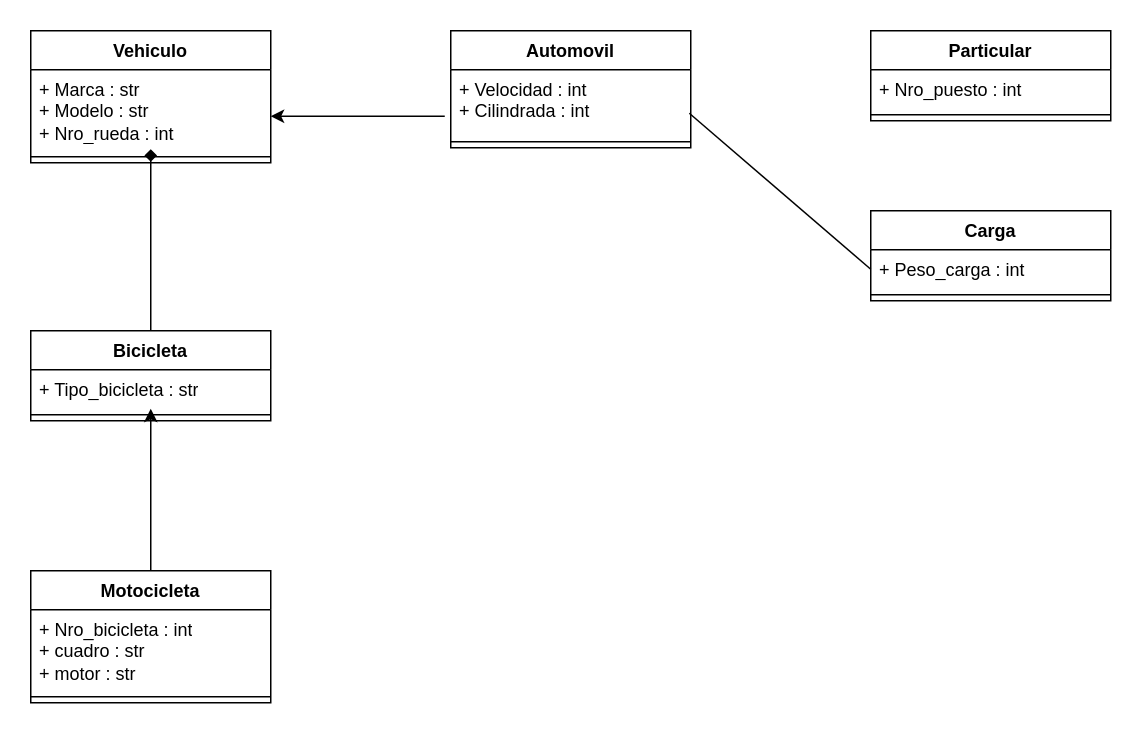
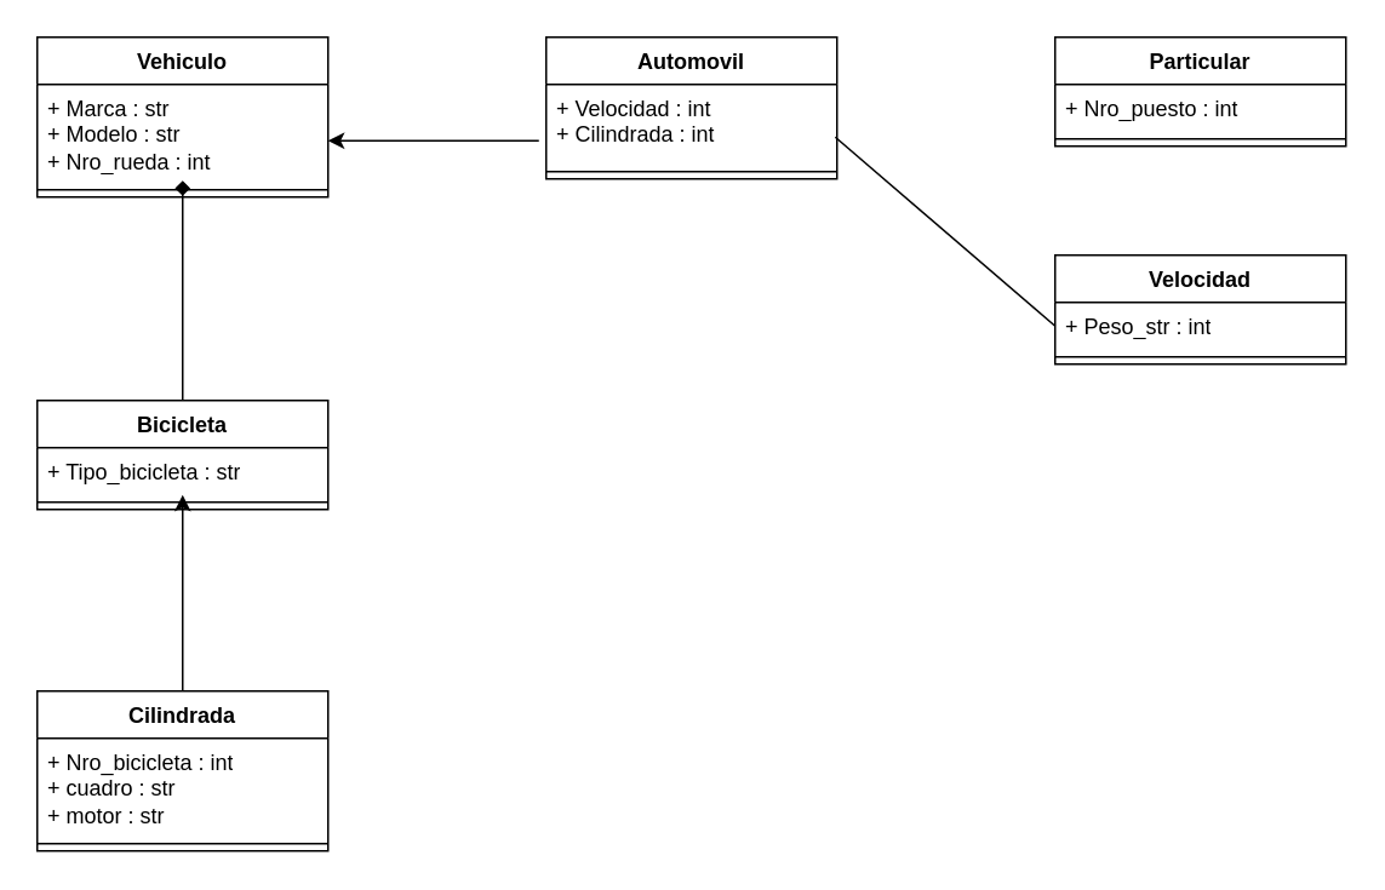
  <mxCell id="0" />
  <mxCell id="1" parent="0" />
  <mxCell id="2" value="Vehiculo" style="swimlane;fontStyle=1;align=center;verticalAlign=top;childLayout=stackLayout;horizontal=1;startSize=26;horizontalStack=0;resizeParent=1;resizeParentMax=0;resizeLast=0;collapsible=1;marginBottom=0;whiteSpace=wrap;html=1;" parent="1" vertex="1"><mxGeometry x="20" y="20" width="160" height="88" as="geometry" /></mxCell>
  <mxCell id="3" value="+ Marca : str&lt;div&gt;+ Modelo : str&lt;/div&gt;&lt;div&gt;+ Nro_rueda : int&lt;/div&gt;" style="text;strokeColor=none;fillColor=none;align=left;verticalAlign=top;spacingLeft=4;spacingRight=4;overflow=hidden;rotatable=0;points=[[0,0.5],[1,0.5]];portConstraint=eastwest;whiteSpace=wrap;html=1;" parent="2" vertex="1"><mxGeometry y="26" width="160" height="54" as="geometry" /></mxCell>
  <mxCell id="4" value="" style="line;strokeWidth=1;fillColor=none;align=left;verticalAlign=middle;spacingTop=-1;spacingLeft=3;spacingRight=3;rotatable=0;labelPosition=right;points=[];portConstraint=eastwest;strokeColor=inherit;" parent="2" vertex="1"><mxGeometry y="80" width="160" height="8" as="geometry" /></mxCell>
  <mxCell id="5" value="Automovil" style="swimlane;fontStyle=1;align=center;verticalAlign=top;childLayout=stackLayout;horizontal=1;startSize=26;horizontalStack=0;resizeParent=1;resizeParentMax=0;resizeLast=0;collapsible=1;marginBottom=0;whiteSpace=wrap;html=1;" parent="1" vertex="1"><mxGeometry x="300" y="20" width="160" height="78" as="geometry" /></mxCell>
  <mxCell id="6" value="+ Velocidad : int&lt;div&gt;+ Cilindrada : int&lt;/div&gt;" style="text;strokeColor=none;fillColor=none;align=left;verticalAlign=top;spacingLeft=4;spacingRight=4;overflow=hidden;rotatable=0;points=[[0,0.5],[1,0.5]];portConstraint=eastwest;whiteSpace=wrap;html=1;" parent="5" vertex="1"><mxGeometry y="26" width="160" height="44" as="geometry" /></mxCell>
  <mxCell id="7" value="" style="line;strokeWidth=1;fillColor=none;align=left;verticalAlign=middle;spacingTop=-1;spacingLeft=3;spacingRight=3;rotatable=0;labelPosition=right;points=[];portConstraint=eastwest;strokeColor=inherit;" parent="5" vertex="1"><mxGeometry y="70" width="160" height="8" as="geometry" /></mxCell>
  <mxCell id="8" value="" style="endArrow=classic;html=1;rounded=0;exitX=-0.025;exitY=0.705;exitDx=0;exitDy=0;exitPerimeter=0;" parent="1" source="6" edge="1"><mxGeometry width="50" height="50" relative="1" as="geometry"><mxPoint x="280" y="90" as="sourcePoint" /><mxPoint x="180" y="77" as="targetPoint" /></mxGeometry></mxCell>
  <mxCell id="9" value="Particular" style="swimlane;fontStyle=1;align=center;verticalAlign=top;childLayout=stackLayout;horizontal=1;startSize=26;horizontalStack=0;resizeParent=1;resizeParentMax=0;resizeLast=0;collapsible=1;marginBottom=0;whiteSpace=wrap;html=1;" vertex="1" parent="1"><mxGeometry x="580" y="20" width="160" height="60" as="geometry" /></mxCell>
  <mxCell id="10" value="+ Nro_puesto : int" style="text;strokeColor=none;fillColor=none;align=left;verticalAlign=top;spacingLeft=4;spacingRight=4;overflow=hidden;rotatable=0;points=[[0,0.5],[1,0.5]];portConstraint=eastwest;whiteSpace=wrap;html=1;" vertex="1" parent="9"><mxGeometry y="26" width="160" height="26" as="geometry" /></mxCell>
  <mxCell id="11" value="" style="line;strokeWidth=1;fillColor=none;align=left;verticalAlign=middle;spacingTop=-1;spacingLeft=3;spacingRight=3;rotatable=0;labelPosition=right;points=[];portConstraint=eastwest;strokeColor=inherit;" vertex="1" parent="9"><mxGeometry y="52" width="160" height="8" as="geometry" /></mxCell>
- <mxCell id="12" value="Carga" style="swimlane;fontStyle=1;align=center;verticalAlign=top;childLayout=stackLayout;horizontal=1;startSize=26;horizontalStack=0;resizeParent=1;resizeParentMax=0;resizeLast=0;collapsible=1;marginBottom=0;whiteSpace=wrap;html=1;" vertex="1" parent="1"><mxGeometry x="580" y="140" width="160" height="60" as="geometry" /></mxCell>
- <mxCell id="13" value="+ Peso_carga : int" style="text;strokeColor=none;fillColor=none;align=left;verticalAlign=top;spacingLeft=4;spacingRight=4;overflow=hidden;rotatable=0;points=[[0,0.5],[1,0.5]];portConstraint=eastwest;whiteSpace=wrap;html=1;" vertex="1" parent="12"><mxGeometry y="26" width="160" height="26" as="geometry" /></mxCell>
+ <mxCell id="12" value="Velocidad" style="swimlane;fontStyle=1;align=center;verticalAlign=top;childLayout=stackLayout;horizontal=1;startSize=26;horizontalStack=0;resizeParent=1;resizeParentMax=0;resizeLast=0;collapsible=1;marginBottom=0;whiteSpace=wrap;html=1;" vertex="1" parent="1"><mxGeometry x="580" y="140" width="160" height="60" as="geometry" /></mxCell>
+ <mxCell id="13" value="+ Peso_str : int" style="text;strokeColor=none;fillColor=none;align=left;verticalAlign=top;spacingLeft=4;spacingRight=4;overflow=hidden;rotatable=0;points=[[0,0.5],[1,0.5]];portConstraint=eastwest;whiteSpace=wrap;html=1;" vertex="1" parent="12"><mxGeometry y="26" width="160" height="26" as="geometry" /></mxCell>
  <mxCell id="14" value="" style="line;strokeWidth=1;fillColor=none;align=left;verticalAlign=middle;spacingTop=-1;spacingLeft=3;spacingRight=3;rotatable=0;labelPosition=right;points=[];portConstraint=eastwest;strokeColor=inherit;" vertex="1" parent="12"><mxGeometry y="52" width="160" height="8" as="geometry" /></mxCell>
  <mxCell id="15" value="" style="endArrow=none;html=1;rounded=0;exitX=0;exitY=0.5;exitDx=0;exitDy=0;entryX=0.994;entryY=0.659;entryDx=0;entryDy=0;entryPerimeter=0;" edge="1" parent="1" source="13" target="6"><mxGeometry width="50" height="50" relative="1" as="geometry"><mxPoint x="540" y="130" as="sourcePoint" /><mxPoint x="460" y="70" as="targetPoint" /></mxGeometry></mxCell>
  <mxCell id="16" value="Bicicleta" style="swimlane;fontStyle=1;align=center;verticalAlign=top;childLayout=stackLayout;horizontal=1;startSize=26;horizontalStack=0;resizeParent=1;resizeParentMax=0;resizeLast=0;collapsible=1;marginBottom=0;whiteSpace=wrap;html=1;" vertex="1" parent="1"><mxGeometry x="20" y="220" width="160" height="60" as="geometry" /></mxCell>
  <mxCell id="17" value="+ Tipo_bicicleta : str" style="text;strokeColor=none;fillColor=none;align=left;verticalAlign=top;spacingLeft=4;spacingRight=4;overflow=hidden;rotatable=0;points=[[0,0.5],[1,0.5]];portConstraint=eastwest;whiteSpace=wrap;html=1;" vertex="1" parent="16"><mxGeometry y="26" width="160" height="26" as="geometry" /></mxCell>
  <mxCell id="18" value="" style="line;strokeWidth=1;fillColor=none;align=left;verticalAlign=middle;spacingTop=-1;spacingLeft=3;spacingRight=3;rotatable=0;labelPosition=right;points=[];portConstraint=eastwest;strokeColor=inherit;" vertex="1" parent="16"><mxGeometry y="52" width="160" height="8" as="geometry" /></mxCell>
  <mxCell id="19" value="" style="endArrow=diamond;html=1;rounded=0;entryX=0.5;entryY=0.981;entryDx=0;entryDy=0;entryPerimeter=0;" edge="1" parent="1" source="16" target="3"><mxGeometry width="50" height="50" relative="1" as="geometry"><mxPoint x="90" y="195" as="sourcePoint" /><mxPoint x="140" y="145" as="targetPoint" /></mxGeometry></mxCell>
- <mxCell id="20" value="Motocicleta" style="swimlane;fontStyle=1;align=center;verticalAlign=top;childLayout=stackLayout;horizontal=1;startSize=26;horizontalStack=0;resizeParent=1;resizeParentMax=0;resizeLast=0;collapsible=1;marginBottom=0;whiteSpace=wrap;html=1;" vertex="1" parent="1"><mxGeometry x="20" y="380" width="160" height="88" as="geometry" /></mxCell>
+ <mxCell id="20" value="Cilindrada" style="swimlane;fontStyle=1;align=center;verticalAlign=top;childLayout=stackLayout;horizontal=1;startSize=26;horizontalStack=0;resizeParent=1;resizeParentMax=0;resizeLast=0;collapsible=1;marginBottom=0;whiteSpace=wrap;html=1;" vertex="1" parent="1"><mxGeometry x="20" y="380" width="160" height="88" as="geometry" /></mxCell>
  <mxCell id="21" value="+ Nro_bicicleta : int&lt;div&gt;+&amp;nbsp;cuadro : str&lt;/div&gt;&lt;div&gt;+ motor : str&lt;/div&gt;" style="text;strokeColor=none;fillColor=none;align=left;verticalAlign=top;spacingLeft=4;spacingRight=4;overflow=hidden;rotatable=0;points=[[0,0.5],[1,0.5]];portConstraint=eastwest;whiteSpace=wrap;html=1;" vertex="1" parent="20"><mxGeometry y="26" width="160" height="54" as="geometry" /></mxCell>
  <mxCell id="22" value="" style="line;strokeWidth=1;fillColor=none;align=left;verticalAlign=middle;spacingTop=-1;spacingLeft=3;spacingRight=3;rotatable=0;labelPosition=right;points=[];portConstraint=eastwest;strokeColor=inherit;" vertex="1" parent="20"><mxGeometry y="80" width="160" height="8" as="geometry" /></mxCell>
  <mxCell id="23" value="" style="endArrow=classic;html=1;rounded=0;" edge="1" parent="1" target="17"><mxGeometry width="50" height="50" relative="1" as="geometry"><mxPoint x="100" y="380" as="sourcePoint" /><mxPoint x="125" y="320" as="targetPoint" /></mxGeometry></mxCell>
